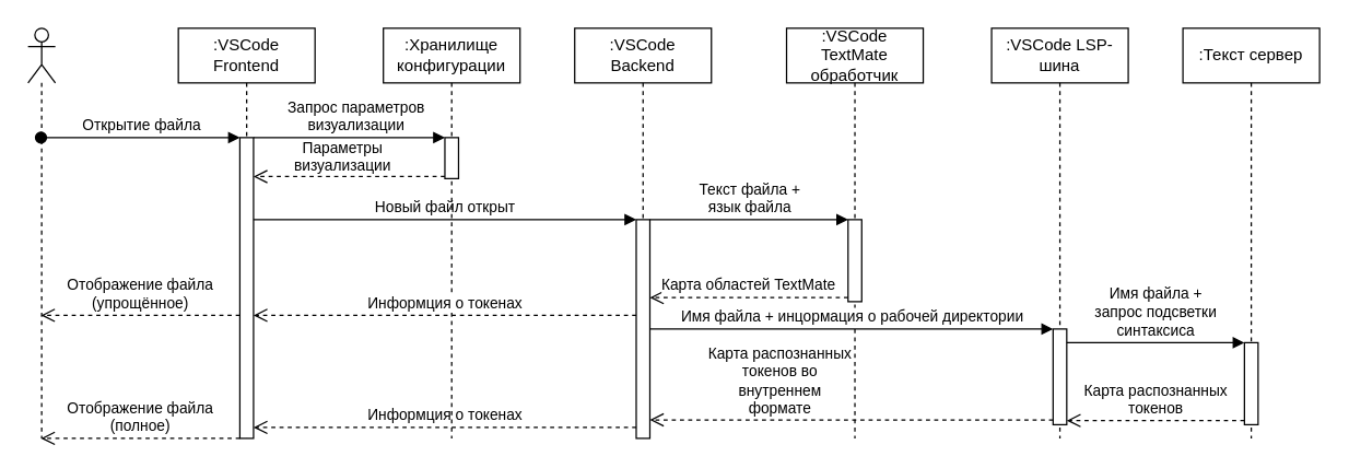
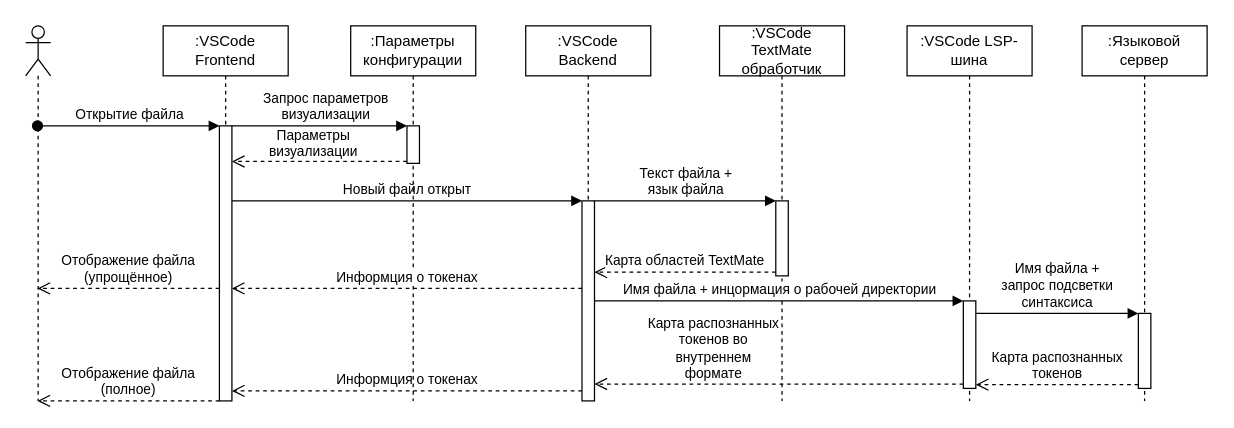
  <mxCell id="0" />
  <mxCell id="1" parent="0" />
  <mxCell id="2" value="" style="shape=umlLifeline;participant=umlActor;perimeter=lifelinePerimeter;whiteSpace=wrap;html=1;container=1;collapsible=0;recursiveResize=0;verticalAlign=top;spacingTop=36;outlineConnect=0;" parent="1" vertex="1"><mxGeometry x="20" y="20" width="20" height="300" as="geometry" /></mxCell>
  <mxCell id="3" value=":VSCode Frontend" style="shape=umlLifeline;perimeter=lifelinePerimeter;whiteSpace=wrap;html=1;container=1;collapsible=0;recursiveResize=0;outlineConnect=0;" parent="1" vertex="1"><mxGeometry x="130" y="20" width="100" height="300" as="geometry" /></mxCell>
  <mxCell id="4" value="" style="html=1;points=[];perimeter=orthogonalPerimeter;" parent="3" vertex="1"><mxGeometry x="45" y="80" width="10" height="220" as="geometry" /></mxCell>
  <mxCell id="5" value=":VSCode Backend" style="shape=umlLifeline;perimeter=lifelinePerimeter;whiteSpace=wrap;html=1;container=1;collapsible=0;recursiveResize=0;outlineConnect=0;" parent="1" vertex="1"><mxGeometry x="420" y="20" width="100" height="300" as="geometry" /></mxCell>
  <mxCell id="6" value="" style="html=1;points=[];perimeter=orthogonalPerimeter;" parent="5" vertex="1"><mxGeometry x="45" y="140" width="10" height="160" as="geometry" /></mxCell>
  <mxCell id="7" value=":VSCode TextMate обработчик" style="shape=umlLifeline;perimeter=lifelinePerimeter;whiteSpace=wrap;html=1;container=1;collapsible=0;recursiveResize=0;outlineConnect=0;" parent="1" vertex="1"><mxGeometry x="575" y="20" width="100" height="300" as="geometry" /></mxCell>
  <mxCell id="8" value="" style="html=1;points=[];perimeter=orthogonalPerimeter;" parent="7" vertex="1"><mxGeometry x="45" y="140" width="10" height="60" as="geometry" /></mxCell>
  <mxCell id="9" value="Открытие файла" style="html=1;verticalAlign=bottom;startArrow=oval;endArrow=block;startSize=8;" parent="1" source="2" target="4" edge="1"><mxGeometry relative="1" as="geometry"><mxPoint x="115" y="100" as="sourcePoint" /><Array as="points"><mxPoint x="100" y="100" /></Array></mxGeometry></mxCell>
  <mxCell id="10" value="Новый файл открыт" style="html=1;verticalAlign=bottom;endArrow=block;entryX=0;entryY=0;" parent="1" source="4" target="6" edge="1"><mxGeometry relative="1" as="geometry"><mxPoint x="260" y="120" as="sourcePoint" /></mxGeometry></mxCell>
  <mxCell id="11" value=":VSCode LSP-шина" style="shape=umlLifeline;perimeter=lifelinePerimeter;whiteSpace=wrap;html=1;container=1;collapsible=0;recursiveResize=0;outlineConnect=0;" parent="1" vertex="1"><mxGeometry x="725" y="20" width="100" height="300" as="geometry" /></mxCell>
  <mxCell id="12" value="" style="html=1;points=[];perimeter=orthogonalPerimeter;" parent="11" vertex="1"><mxGeometry x="45" y="220" width="10" height="70" as="geometry" /></mxCell>
- <mxCell id="13" value=":Текст сервер" style="shape=umlLifeline;perimeter=lifelinePerimeter;whiteSpace=wrap;html=1;container=1;collapsible=0;recursiveResize=0;outlineConnect=0;" parent="1" vertex="1"><mxGeometry x="865" y="20" width="100" height="300" as="geometry" /></mxCell>
+ <mxCell id="13" value=":Языковой сервер" style="shape=umlLifeline;perimeter=lifelinePerimeter;whiteSpace=wrap;html=1;container=1;collapsible=0;recursiveResize=0;outlineConnect=0;" parent="1" vertex="1"><mxGeometry x="865" y="20" width="100" height="300" as="geometry" /></mxCell>
  <mxCell id="14" value="" style="html=1;points=[];perimeter=orthogonalPerimeter;" parent="13" vertex="1"><mxGeometry x="45" y="230" width="10" height="60" as="geometry" /></mxCell>
  <mxCell id="15" value="Информция о токенах" style="html=1;verticalAlign=bottom;endArrow=open;dashed=1;endSize=8;exitX=0;exitY=0.95;" parent="1" source="6" target="4" edge="1"><mxGeometry relative="1" as="geometry"><mxPoint x="260" y="196" as="targetPoint" /></mxGeometry></mxCell>
  <mxCell id="16" value="Отображение файла&lt;br&gt;(полное)" style="html=1;verticalAlign=bottom;endArrow=open;dashed=1;endSize=8;" parent="1" source="4" target="2" edge="1"><mxGeometry relative="1" as="geometry"><mxPoint x="195" y="282" as="targetPoint" /><mxPoint x="340" y="282" as="sourcePoint" /><Array as="points"><mxPoint x="110" y="320" /></Array></mxGeometry></mxCell>
- <mxCell id="17" value=":Хранилище конфигурации" style="shape=umlLifeline;perimeter=lifelinePerimeter;whiteSpace=wrap;html=1;container=1;collapsible=0;recursiveResize=0;outlineConnect=0;" parent="1" vertex="1"><mxGeometry x="280" y="20" width="100" height="300" as="geometry" /></mxCell>
+ <mxCell id="17" value=":Параметры конфигурации" style="shape=umlLifeline;perimeter=lifelinePerimeter;whiteSpace=wrap;html=1;container=1;collapsible=0;recursiveResize=0;outlineConnect=0;" parent="1" vertex="1"><mxGeometry x="280" y="20" width="100" height="300" as="geometry" /></mxCell>
  <mxCell id="18" value="" style="html=1;points=[];perimeter=orthogonalPerimeter;" parent="17" vertex="1"><mxGeometry x="45" y="80" width="10" height="30" as="geometry" /></mxCell>
  <mxCell id="19" value="Запрос параметров &lt;br&gt;визуализации" style="html=1;verticalAlign=bottom;endArrow=block;entryX=0;entryY=0;" parent="1" source="4" target="18" edge="1"><mxGeometry x="0.071" relative="1" as="geometry"><mxPoint x="845" y="230" as="sourcePoint" /><mxPoint as="offset" /></mxGeometry></mxCell>
  <mxCell id="20" value="Параметры &lt;br&gt;визуализации" style="html=1;verticalAlign=bottom;endArrow=open;dashed=1;endSize=8;exitX=0;exitY=0.95;" parent="1" source="18" target="4" edge="1"><mxGeometry x="0.071" y="1" relative="1" as="geometry"><mxPoint x="845" y="306" as="targetPoint" /><mxPoint as="offset" /></mxGeometry></mxCell>
  <mxCell id="21" value="Текст файла + &lt;br&gt;язык файла" style="html=1;verticalAlign=bottom;endArrow=block;entryX=0;entryY=0;" parent="1" source="6" target="8" edge="1"><mxGeometry relative="1" as="geometry"><mxPoint x="550" y="160" as="sourcePoint" /></mxGeometry></mxCell>
  <mxCell id="22" value="Карта областей TextMate" style="html=1;verticalAlign=bottom;endArrow=open;dashed=1;endSize=8;exitX=0;exitY=0.95;" parent="1" source="8" target="6" edge="1"><mxGeometry relative="1" as="geometry"><mxPoint x="550" y="236" as="targetPoint" /></mxGeometry></mxCell>
  <mxCell id="23" value="Информция о токенах" style="html=1;verticalAlign=bottom;endArrow=open;dashed=1;endSize=8;" parent="1" source="6" target="4" edge="1"><mxGeometry relative="1" as="geometry"><mxPoint x="195" y="234.5" as="targetPoint" /><mxPoint x="340" y="234.5" as="sourcePoint" /><Array as="points"><mxPoint x="330" y="230" /></Array></mxGeometry></mxCell>
  <mxCell id="24" value="Отображение файла&lt;br&gt;(упрощённое)" style="html=1;verticalAlign=bottom;endArrow=open;dashed=1;endSize=8;" parent="1" source="4" target="2" edge="1"><mxGeometry relative="1" as="geometry"><mxPoint x="39.81" y="320" as="targetPoint" /><mxPoint x="185" y="320" as="sourcePoint" /><Array as="points"><mxPoint x="110" y="230" /></Array></mxGeometry></mxCell>
  <mxCell id="25" value="Имя файла + инцормация о рабочей директории" style="html=1;verticalAlign=bottom;endArrow=block;entryX=0;entryY=0;" parent="1" source="6" target="12" edge="1"><mxGeometry relative="1" as="geometry"><mxPoint x="700" y="230" as="sourcePoint" /></mxGeometry></mxCell>
  <mxCell id="26" value="Имя файла + &lt;br&gt;запрос подсветки &lt;br&gt;синтаксиса" style="html=1;verticalAlign=bottom;endArrow=block;entryX=0;entryY=0;" parent="1" source="12" target="14" edge="1"><mxGeometry relative="1" as="geometry"><mxPoint x="840" y="235" as="sourcePoint" /></mxGeometry></mxCell>
  <mxCell id="27" value="Карта распознанных &lt;br&gt;токенов" style="html=1;verticalAlign=bottom;endArrow=open;dashed=1;endSize=8;exitX=0;exitY=0.95;" parent="1" source="14" target="12" edge="1"><mxGeometry relative="1" as="geometry"><mxPoint x="840" y="311" as="targetPoint" /></mxGeometry></mxCell>
  <mxCell id="28" value="Карта распознанных &lt;br&gt;токенов во &lt;br&gt;внутреннем &lt;br&gt;формате" style="html=1;verticalAlign=bottom;endArrow=open;dashed=1;endSize=8;exitX=0;exitY=0.95;" parent="1" source="12" target="6" edge="1"><mxGeometry x="0.356" relative="1" as="geometry"><mxPoint x="700" y="306" as="targetPoint" /><mxPoint as="offset" /></mxGeometry></mxCell>
